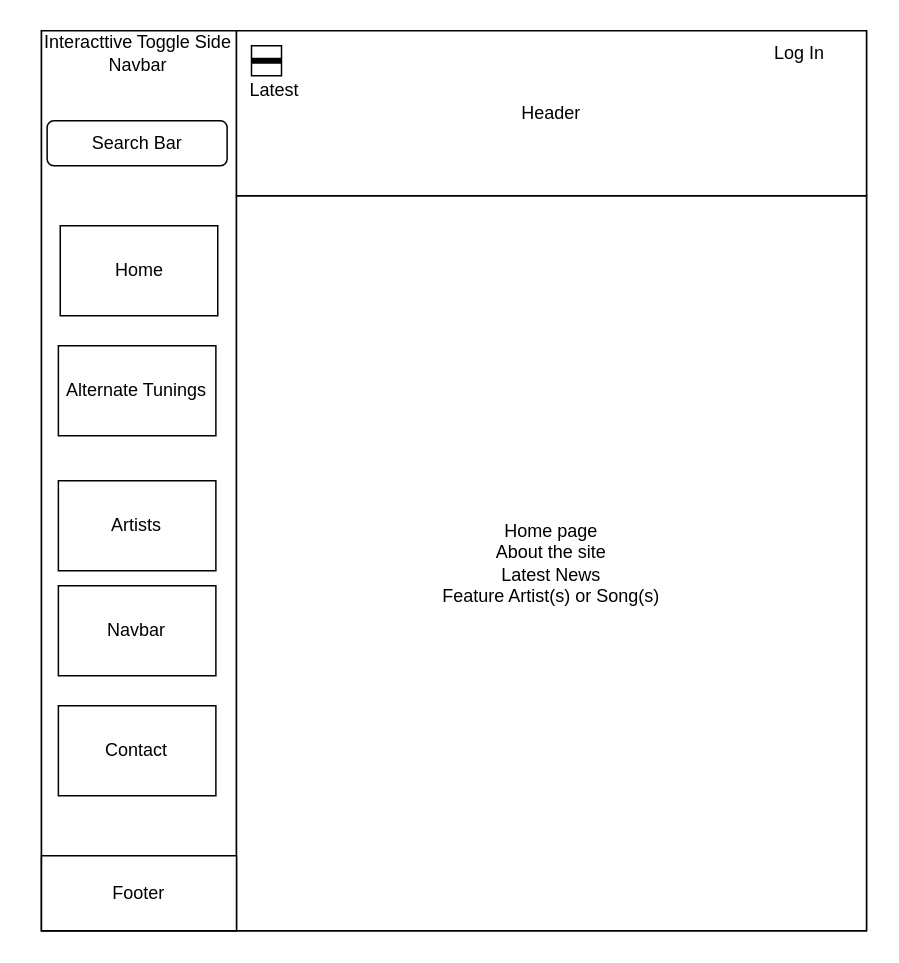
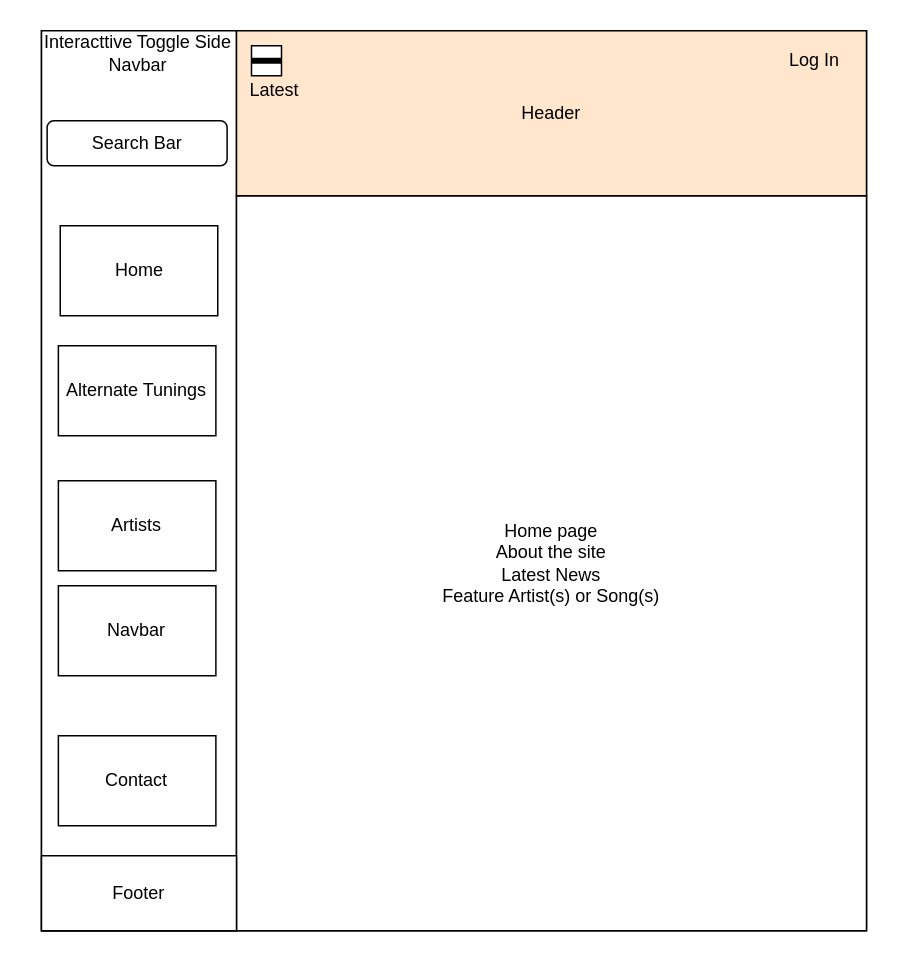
  <mxCell id="0" />
  <mxCell id="1" parent="0" />
  <mxCell id="2" value="" style="rounded=0;whiteSpace=wrap;html=1;" vertex="1" parent="1"><mxGeometry x="27" y="20" width="550" height="600" as="geometry" /></mxCell>
  <mxCell id="3" value="" style="edgeStyle=none;html=1;" edge="1" parent="1" source="4"><mxGeometry relative="1" as="geometry"><mxPoint x="242" y="385" as="targetPoint" /></mxGeometry></mxCell>
  <mxCell id="4" value="" style="rounded=0;whiteSpace=wrap;html=1;" vertex="1" parent="1"><mxGeometry x="27" y="20" width="130" height="600" as="geometry" /></mxCell>
  <mxCell id="5" value="Home page &lt;br&gt;About the site&lt;br&gt;Latest News&lt;br&gt;Feature Artist(s) or Song(s)" style="rounded=0;whiteSpace=wrap;html=1;" vertex="1" parent="1"><mxGeometry x="157" y="130" width="420" height="490" as="geometry" /></mxCell>
  <mxCell id="6" value="Home" style="rounded=0;whiteSpace=wrap;html=1;" vertex="1" parent="1"><mxGeometry x="39.5" y="150" width="105" height="60" as="geometry" /></mxCell>
  <mxCell id="7" value="Alternate Tunings" style="rounded=0;whiteSpace=wrap;html=1;" vertex="1" parent="1"><mxGeometry x="38.25" y="230" width="105" height="60" as="geometry" /></mxCell>
  <mxCell id="8" value="Artists" style="rounded=0;whiteSpace=wrap;html=1;" vertex="1" parent="1"><mxGeometry x="38.25" y="320" width="105" height="60" as="geometry" /></mxCell>
  <mxCell id="9" value="Navbar" style="rounded=0;whiteSpace=wrap;html=1;" vertex="1" parent="1"><mxGeometry x="38.25" y="390" width="105" height="60" as="geometry" /></mxCell>
- <mxCell id="10" value="Header" style="rounded=0;whiteSpace=wrap;html=1;" vertex="1" parent="1"><mxGeometry x="157" y="20" width="420" height="110" as="geometry" /></mxCell>
+ <mxCell id="10" value="Header" style="rounded=0;whiteSpace=wrap;html=1;fillColor=#ffe6cc;" vertex="1" parent="1"><mxGeometry x="157" y="20" width="420" height="110" as="geometry" /></mxCell>
  <mxCell id="11" value="Footer" style="rounded=0;whiteSpace=wrap;html=1;" vertex="1" parent="1"><mxGeometry x="27" y="570" width="130" height="50" as="geometry" /></mxCell>
- <mxCell id="12" value="Contact" style="rounded=0;whiteSpace=wrap;html=1;" vertex="1" parent="1"><mxGeometry x="38.25" y="470" width="105" height="60" as="geometry" /></mxCell>
+ <mxCell id="12" value="Contact" style="rounded=0;whiteSpace=wrap;html=1;" vertex="1" parent="1"><mxGeometry x="38.25" y="490" width="105" height="60" as="geometry" /></mxCell>
  <mxCell id="13" value="Interacttive Toggle Side&lt;br&gt;Navbar" style="text;html=1;align=center;verticalAlign=middle;resizable=0;points=[];autosize=1;strokeColor=none;fillColor=none;" vertex="1" parent="1"><mxGeometry x="20.75" y="20" width="140" height="30" as="geometry" /></mxCell>
  <mxCell id="14" value="" style="rounded=0;whiteSpace=wrap;html=1;" vertex="1" parent="1"><mxGeometry x="167" y="30" width="20" height="20" as="geometry" /></mxCell>
  <mxCell id="15" value="" style="line;strokeWidth=4;html=1;perimeter=backbonePerimeter;points=[];outlineConnect=0;" vertex="1" parent="1"><mxGeometry x="167" y="35" width="20" height="10" as="geometry" /></mxCell>
  <mxCell id="16" value="Latest" style="text;html=1;align=center;verticalAlign=middle;resizable=0;points=[];autosize=1;strokeColor=none;fillColor=none;" vertex="1" parent="1"><mxGeometry x="157" y="50" width="50" height="20" as="geometry" /></mxCell>
- <mxCell id="17" value="Log In" style="text;html=1;align=center;verticalAlign=middle;resizable=0;points=[];autosize=1;strokeColor=none;fillColor=none;" vertex="1" parent="1"><mxGeometry x="507" y="25" width="50" height="20" as="geometry" /></mxCell>
+ <mxCell id="17" value="Log In" style="text;html=1;align=center;verticalAlign=middle;resizable=0;points=[];autosize=1;strokeColor=none;fillColor=none;" vertex="1" parent="1"><mxGeometry x="517" y="30" width="50" height="20" as="geometry" /></mxCell>
  <mxCell id="18" value="Search Bar" style="rounded=1;whiteSpace=wrap;html=1;" vertex="1" parent="1"><mxGeometry x="30.75" y="80" width="120" height="30" as="geometry" /></mxCell>
